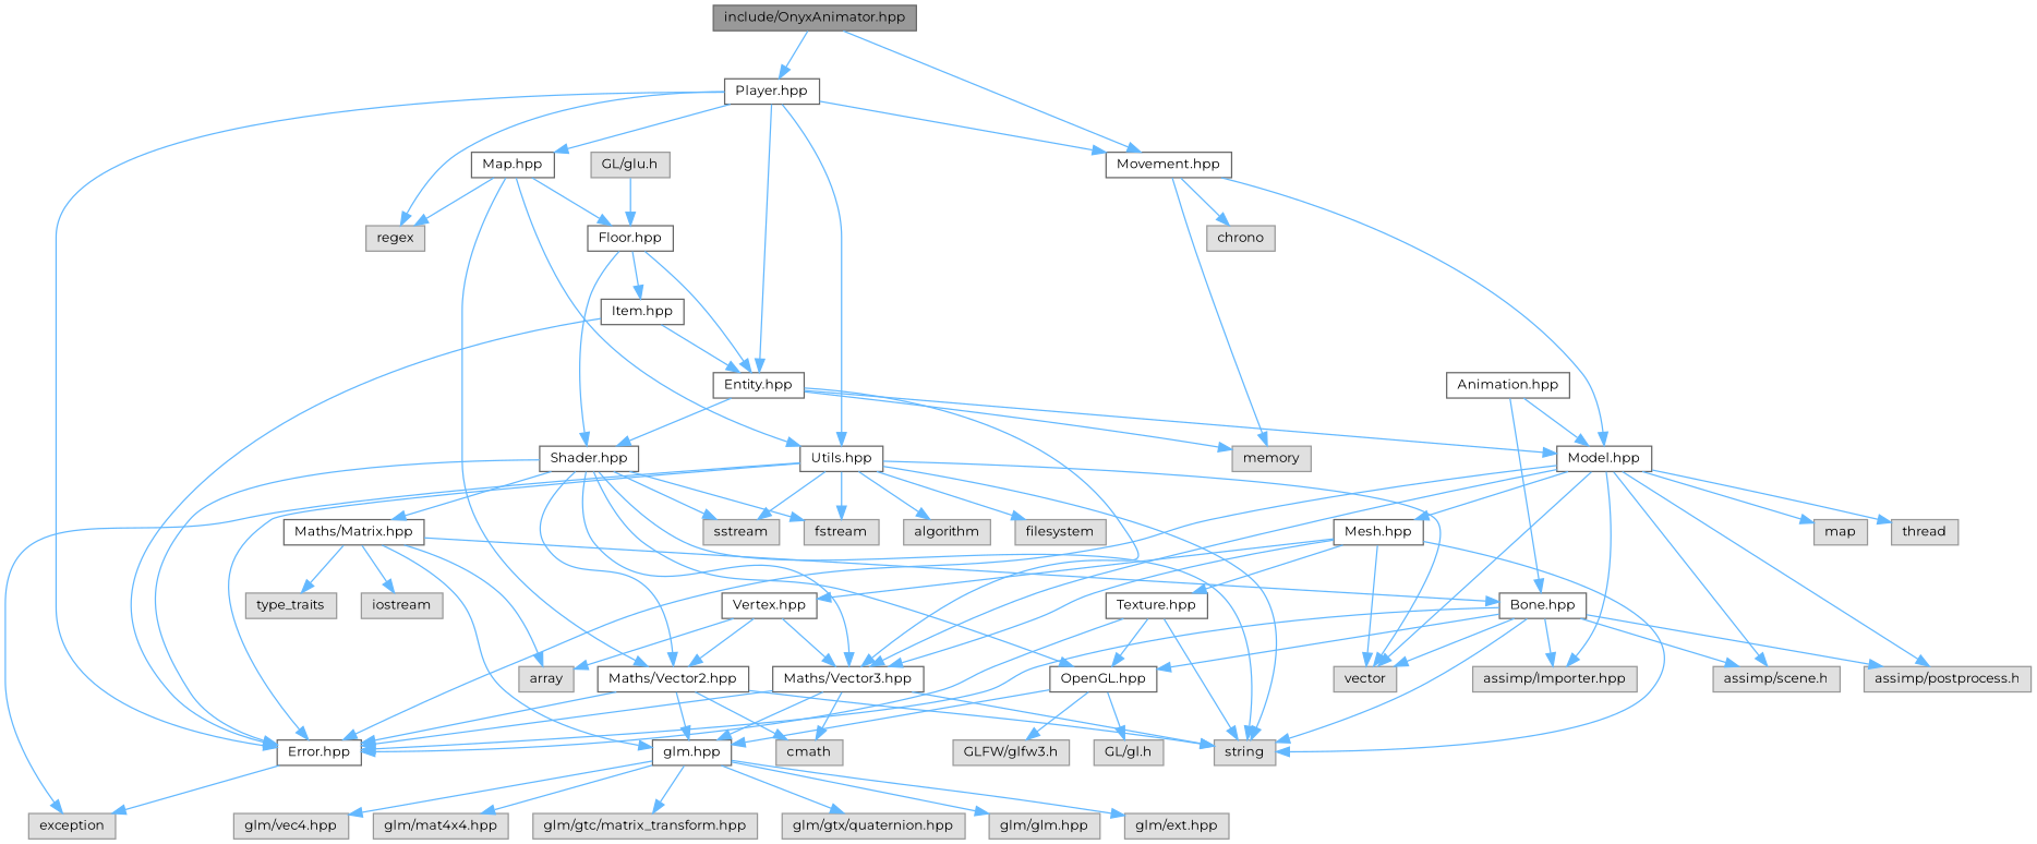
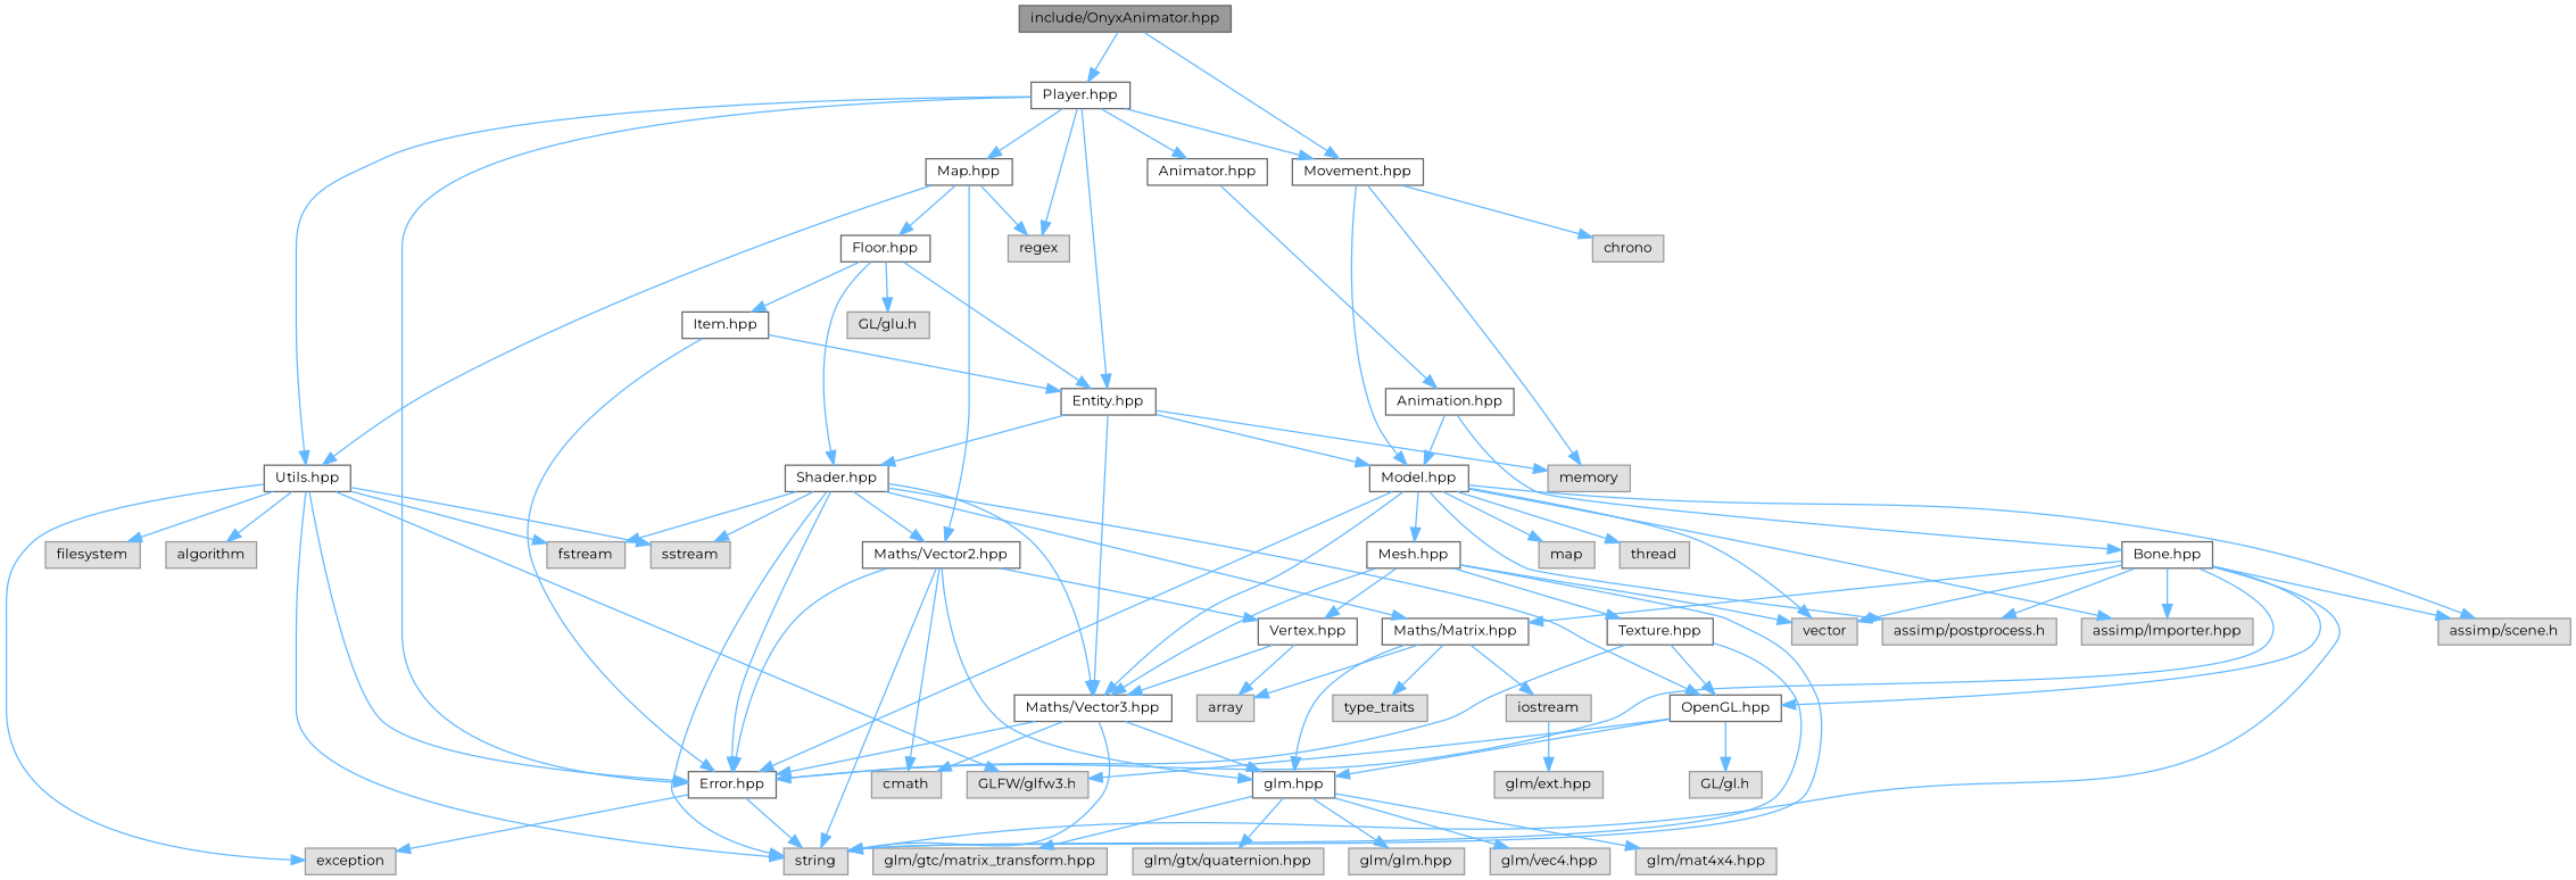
  digraph {
    fontname=Montserrat
    node [color=grey60 fillcolor="#E0E0E0" fontname=Montserrat fontsize=10 shape=box style=filled]
    edge [color=steelblue1 fontname=Montserrat fontsize=10 labelfontname=Helvetica labelfontsize=10 style=solid]
    n1 [color=gray40 fillcolor=grey60 fontcolor=black height=0.2 label="include/OnyxAnimator.hpp" width=0.4]
    n2 [color=grey40 fillcolor=white height=0.2 label="Player.hpp" width=0.4]
    n3 [color=grey40 fillcolor=white height=0.2 label="Movement.hpp" width=0.4]
+   n4 [color=grey40 fillcolor=white height=0.2 label="Animator.hpp" width=0.4]
    n5 [color=grey40 fillcolor=white height=0.2 label="Error.hpp" width=0.4]
    n6 [color=grey40 fillcolor=white height=0.2 label="Entity.hpp" width=0.4]
    n7 [color=grey40 fillcolor=white height=0.2 label="Map.hpp" width=0.4]
    n8 [color=grey40 fillcolor=white height=0.2 label="Utils.hpp" width=0.4]
    n9 [height=0.2 label=regex width=0.4]
    n10 [color=grey40 fillcolor=white height=0.2 label="Model.hpp" width=0.4]
    n11 [height=0.2 label=memory width=0.4]
    n12 [height=0.2 label=chrono width=0.4]
    n13 [color=grey40 fillcolor=white height=0.2 label="Animation.hpp" width=0.4]
    n14 [height=0.2 label=string width=0.4]
    n15 [height=0.2 label=exception width=0.4]
    n16 [color=grey40 fillcolor=white height=0.2 label="Maths/Vector3.hpp" width=0.4]
    n17 [color=grey40 fillcolor=white height=0.2 label="Shader.hpp" width=0.4]
    n18 [color=grey40 fillcolor=white height=0.2 label="Maths/Vector2.hpp" width=0.4]
    n19 [color=grey40 fillcolor=white height=0.2 label="Floor.hpp" width=0.4]
    n20 [height=0.2 label=vector width=0.4]
    n21 [height=0.2 label=fstream width=0.4]
    n22 [height=0.2 label=sstream width=0.4]
    n23 [height=0.2 label=filesystem width=0.4]
    n24 [height=0.2 label=algorithm width=0.4]
    n25 [color=grey40 fillcolor=white height=0.2 label="Bone.hpp" width=0.4]
    n26 [color=grey40 fillcolor=white height=0.2 label="OpenGL.hpp" width=0.4]
    n27 [color=grey40 fillcolor=white height=0.2 label="Maths/Matrix.hpp" width=0.4]
    n28 [height=0.2 label="assimp/Importer.hpp" width=0.4]
    n29 [height=0.2 label="assimp/scene.h" width=0.4]
    n30 [height=0.2 label="assimp/postprocess.h" width=0.4]
    n31 [color=grey40 fillcolor=white height=0.2 label="Mesh.hpp" width=0.4]
    n32 [height=0.2 label=map width=0.4]
    n33 [height=0.2 label=thread width=0.4]
    n34 [color=grey40 fillcolor=white height=0.2 label="glm.hpp" width=0.4]
    n35 [height=0.2 label="GL/gl.h" width=0.4]
    n36 [height=0.2 label="GLFW/glfw3.h" width=0.4]
    n37 [height=0.2 label=array width=0.4]
    n38 [height=0.2 label=iostream width=0.4]
    n39 [height=0.2 label=type_traits width=0.4]
    n40 [height=0.2 label="glm/glm.hpp" width=0.4]
    n41 [height=0.2 label="glm/ext.hpp" width=0.4]
    n42 [height=0.2 label="glm/vec4.hpp" width=0.4]
    n43 [height=0.2 label="glm/mat4x4.hpp" width=0.4]
    n44 [height=0.2 label="glm/gtc/matrix_transform.hpp" width=0.4]
    n45 [height=0.2 label="glm/gtx/quaternion.hpp" width=0.4]
    n46 [color=grey40 fillcolor=white height=0.2 label="Texture.hpp" width=0.4]
    n47 [color=grey40 fillcolor=white height=0.2 label="Vertex.hpp" width=0.4]
    n48 [height=0.2 label=cmath width=0.4]
    n49 [color=grey40 fillcolor=white height=0.2 label="Item.hpp" width=0.4]
    n50 [height=0.2 label="GL/glu.h" width=0.4]
    n1 -> n2
    n1 -> n3
    n2 -> n3
+   n2 -> n4
    n2 -> n5
    n2 -> n6
    n2 -> n7
    n2 -> n8
    n2 -> n9
    n3 -> n10
    n3 -> n11
    n3 -> n12
+   n4 -> n13
+   n5 -> n14
    n5 -> n15
    n6 -> n10
    n6 -> n11
    n6 -> n16
    n6 -> n17
    n7 -> n8
    n7 -> n9
    n7 -> n18
    n7 -> n19
    n8 -> n5
    n8 -> n14
    n8 -> n15
-   n8 -> n20
+   n8 -> n36
    n8 -> n21
    n8 -> n22
    n8 -> n23
    n8 -> n24
    n10 -> n5
    n10 -> n16
    n10 -> n20
    n10 -> n28
    n10 -> n29
    n10 -> n30
    n10 -> n31
    n10 -> n32
    n10 -> n33
    n13 -> n10
    n13 -> n25
    n16 -> n5
    n16 -> n14
    n16 -> n34
    n16 -> n48
    n17 -> n5
    n17 -> n14
    n17 -> n16
    n17 -> n18
    n17 -> n21
    n17 -> n22
    n17 -> n26
    n17 -> n27
    n18 -> n5
    n18 -> n14
    n18 -> n34
    n18 -> n48
    n19 -> n6
    n19 -> n17
    n19 -> n49
-   n50 -> n19
+   n19 -> n50
    n25 -> n5
    n25 -> n14
    n25 -> n20
    n25 -> n26
-   n27 -> n25
+   n25 -> n27
    n25 -> n28
    n25 -> n29
    n25 -> n30
    n26 -> n34
    n26 -> n35
    n26 -> n36
    n27 -> n34
    n27 -> n37
    n27 -> n38
    n27 -> n39
    n31 -> n14
    n31 -> n16
    n31 -> n20
    n31 -> n46
    n31 -> n47
    n34 -> n40
-   n34 -> n41
+   n38 -> n41
    n34 -> n42
    n34 -> n43
    n34 -> n44
    n34 -> n45
    n46 -> n5
    n46 -> n14
    n46 -> n26
    n47 -> n16
-   n47 -> n18
+   n18 -> n47
    n47 -> n37
    n49 -> n5
    n49 -> n6
  }
